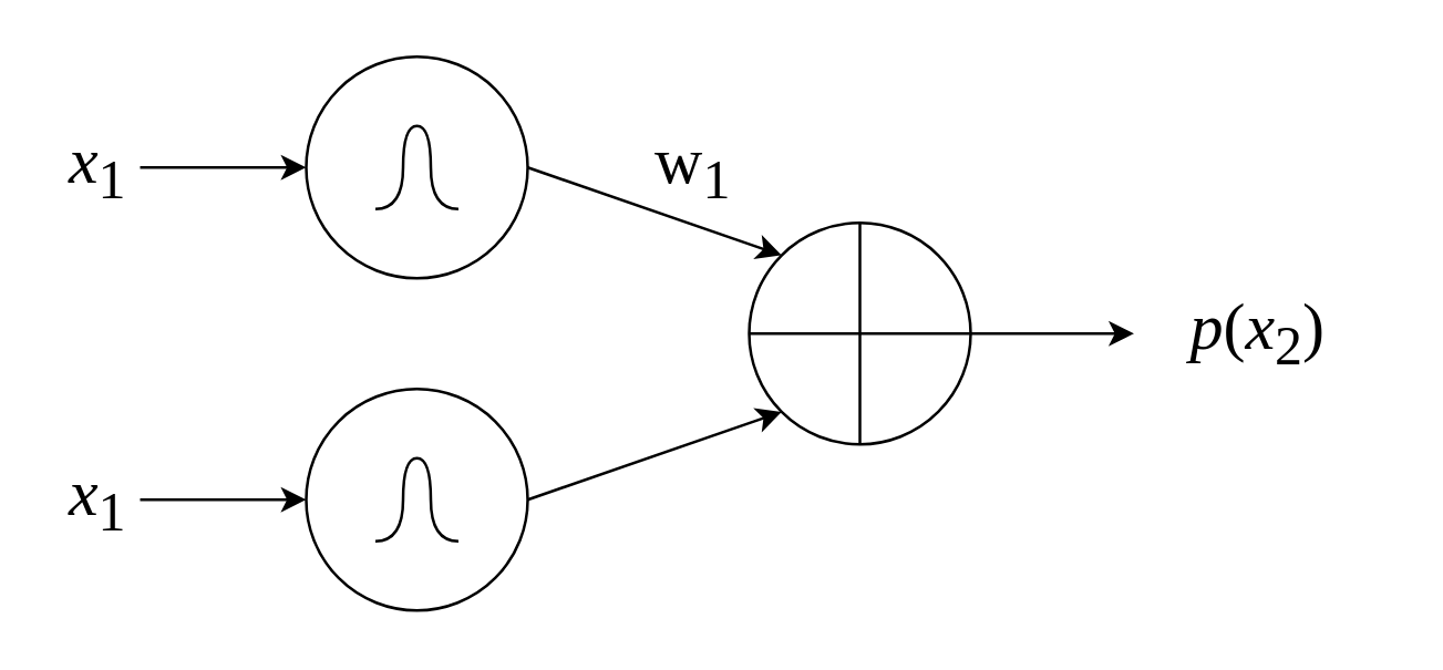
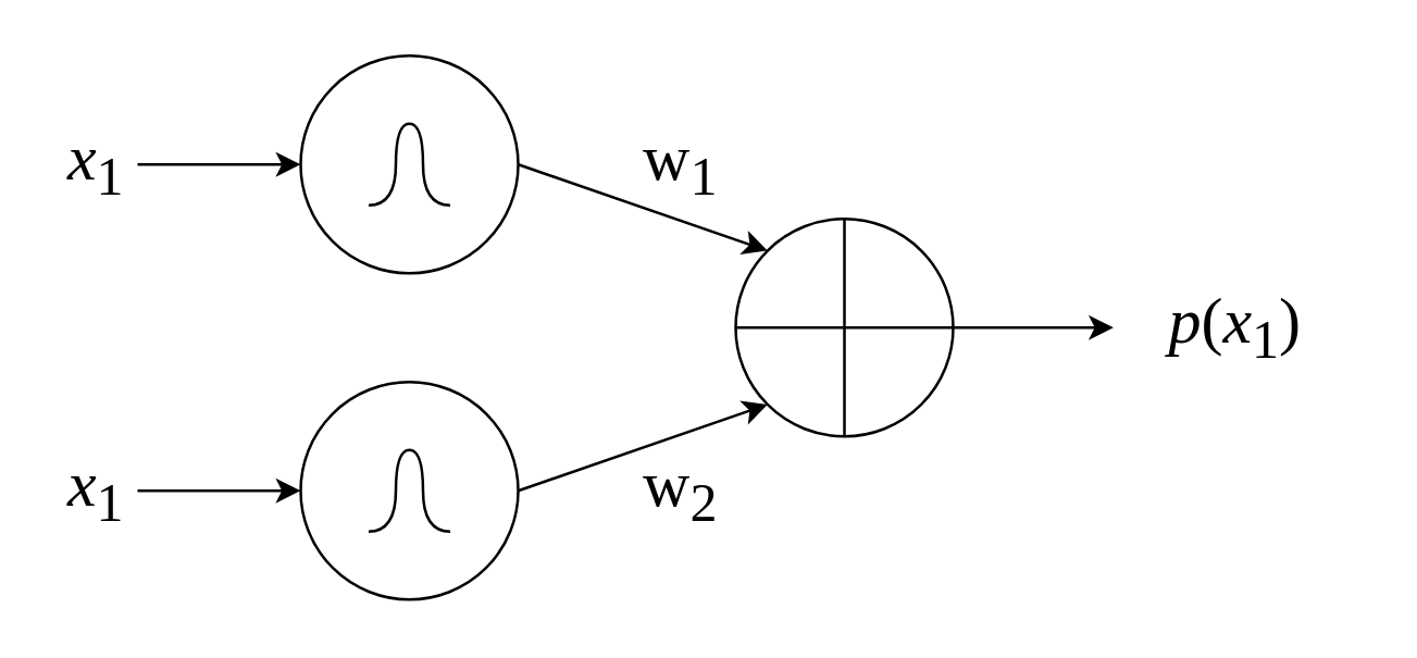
  <mxCell id="0" />
  <mxCell id="1" parent="0" />
  <mxCell id="2" style="edgeStyle=orthogonalEdgeStyle;rounded=0;orthogonalLoop=1;jettySize=auto;html=1;exitX=1;exitY=0.5;exitDx=0;exitDy=0;" parent="1" source="3" target="16" edge="1"><mxGeometry relative="1" as="geometry"><mxPoint x="470" y="120" as="targetPoint" /></mxGeometry></mxCell>
  <mxCell id="3" value="" style="shape=orEllipse;perimeter=ellipsePerimeter;whiteSpace=wrap;html=1;backgroundOutline=1;" parent="1" vertex="1"><mxGeometry x="270" y="80" width="80" height="80" as="geometry" /></mxCell>
  <mxCell id="4" style="rounded=0;orthogonalLoop=1;jettySize=auto;html=1;exitX=1;exitY=0.5;exitDx=0;exitDy=0;entryX=0;entryY=0;entryDx=0;entryDy=0;" parent="1" source="5" target="3" edge="1"><mxGeometry relative="1" as="geometry" /></mxCell>
  <mxCell id="5" value="" style="ellipse;whiteSpace=wrap;html=1;aspect=fixed;" parent="1" vertex="1"><mxGeometry x="110" y="20" width="80" height="80" as="geometry" /></mxCell>
  <mxCell id="6" style="rounded=0;orthogonalLoop=1;jettySize=auto;html=1;exitX=1;exitY=0.5;exitDx=0;exitDy=0;entryX=0;entryY=1;entryDx=0;entryDy=0;" parent="1" source="7" target="3" edge="1"><mxGeometry relative="1" as="geometry" /></mxCell>
  <mxCell id="7" value="" style="ellipse;whiteSpace=wrap;html=1;aspect=fixed;" parent="1" vertex="1"><mxGeometry x="110" y="140" width="80" height="80" as="geometry" /></mxCell>
  <mxCell id="8" style="edgeStyle=entityRelationEdgeStyle;rounded=0;orthogonalLoop=1;jettySize=auto;html=1;exitX=1;exitY=0.5;exitDx=0;exitDy=0;" parent="1" source="9" target="5" edge="1"><mxGeometry relative="1" as="geometry" /></mxCell>
  <mxCell id="9" value="&lt;font face=&quot;Times New Roman&quot; style=&quot;font-size: 24px;&quot;&gt;&lt;i&gt;x&lt;/i&gt;&lt;sub&gt;1&lt;/sub&gt;&lt;/font&gt;" style="text;html=1;strokeColor=none;fillColor=none;align=center;verticalAlign=middle;whiteSpace=wrap;rounded=0;" parent="1" vertex="1"><mxGeometry x="20" y="45" width="30" height="30" as="geometry" /></mxCell>
  <mxCell id="10" style="edgeStyle=entityRelationEdgeStyle;rounded=0;orthogonalLoop=1;jettySize=auto;html=1;exitX=1;exitY=0.5;exitDx=0;exitDy=0;entryX=0;entryY=0.5;entryDx=0;entryDy=0;" parent="1" source="11" target="7" edge="1"><mxGeometry relative="1" as="geometry" /></mxCell>
  <mxCell id="11" value="&lt;font face=&quot;Times New Roman&quot; style=&quot;font-size: 24px;&quot;&gt;&lt;i&gt;x&lt;/i&gt;&lt;sub&gt;1&lt;/sub&gt;&lt;/font&gt;" style="text;html=1;strokeColor=none;fillColor=none;align=center;verticalAlign=middle;whiteSpace=wrap;rounded=0;" parent="1" vertex="1"><mxGeometry x="20" y="165" width="30" height="30" as="geometry" /></mxCell>
  <mxCell id="12" value="" style="endArrow=none;html=1;rounded=0;edgeStyle=orthogonalEdgeStyle;curved=1;" parent="1" edge="1"><mxGeometry width="50" height="50" relative="1" as="geometry"><mxPoint x="165" y="195" as="sourcePoint" /><mxPoint x="135" y="195" as="targetPoint" /><Array as="points"><mxPoint x="155" y="195" /><mxPoint x="155" y="165" /><mxPoint x="145" y="165" /><mxPoint x="145" y="195" /></Array></mxGeometry></mxCell>
  <mxCell id="13" value="" style="endArrow=none;html=1;rounded=0;edgeStyle=orthogonalEdgeStyle;curved=1;" parent="1" edge="1"><mxGeometry width="50" height="50" relative="1" as="geometry"><mxPoint x="165" y="75" as="sourcePoint" /><mxPoint x="135" y="75" as="targetPoint" /><Array as="points"><mxPoint x="155" y="75" /><mxPoint x="155" y="45" /><mxPoint x="145" y="45" /><mxPoint x="145" y="75" /></Array></mxGeometry></mxCell>
  <mxCell id="14" value="&lt;font face=&quot;Times New Roman&quot; style=&quot;font-size: 24px;&quot;&gt;w&lt;sub&gt;1&lt;/sub&gt;&lt;/font&gt;" style="text;html=1;strokeColor=none;fillColor=none;align=center;verticalAlign=middle;whiteSpace=wrap;rounded=0;" parent="1" vertex="1"><mxGeometry x="220" y="45" width="60" height="30" as="geometry" /></mxCell>
- <mxCell id="16" value="&lt;font face=&quot;Times New Roman&quot; style=&quot;font-size: 24px;&quot;&gt;&lt;i&gt;p&lt;/i&gt;(&lt;i&gt;x&lt;/i&gt;&lt;sub&gt;2&lt;/sub&gt;)&lt;/font&gt;" style="text;html=1;strokeColor=none;fillColor=none;align=center;verticalAlign=middle;whiteSpace=wrap;rounded=0;" parent="1" vertex="1"><mxGeometry x="409" y="105" width="90" height="30" as="geometry" /></mxCell>
+ <mxCell id="15" value="&lt;font face=&quot;Times New Roman&quot; style=&quot;font-size: 24px;&quot;&gt;w&lt;sub&gt;2&lt;/sub&gt;&lt;/font&gt;" style="text;html=1;strokeColor=none;fillColor=none;align=center;verticalAlign=middle;whiteSpace=wrap;rounded=0;" parent="1" vertex="1"><mxGeometry x="220" y="165" width="60" height="30" as="geometry" /></mxCell>
+ <mxCell id="16" value="&lt;font face=&quot;Times New Roman&quot; style=&quot;font-size: 24px;&quot;&gt;&lt;i&gt;p&lt;/i&gt;(&lt;i&gt;x&lt;/i&gt;&lt;sub&gt;1&lt;/sub&gt;)&lt;/font&gt;" style="text;html=1;strokeColor=none;fillColor=none;align=center;verticalAlign=middle;whiteSpace=wrap;rounded=0;" parent="1" vertex="1"><mxGeometry x="409" y="105" width="90" height="30" as="geometry" /></mxCell>
